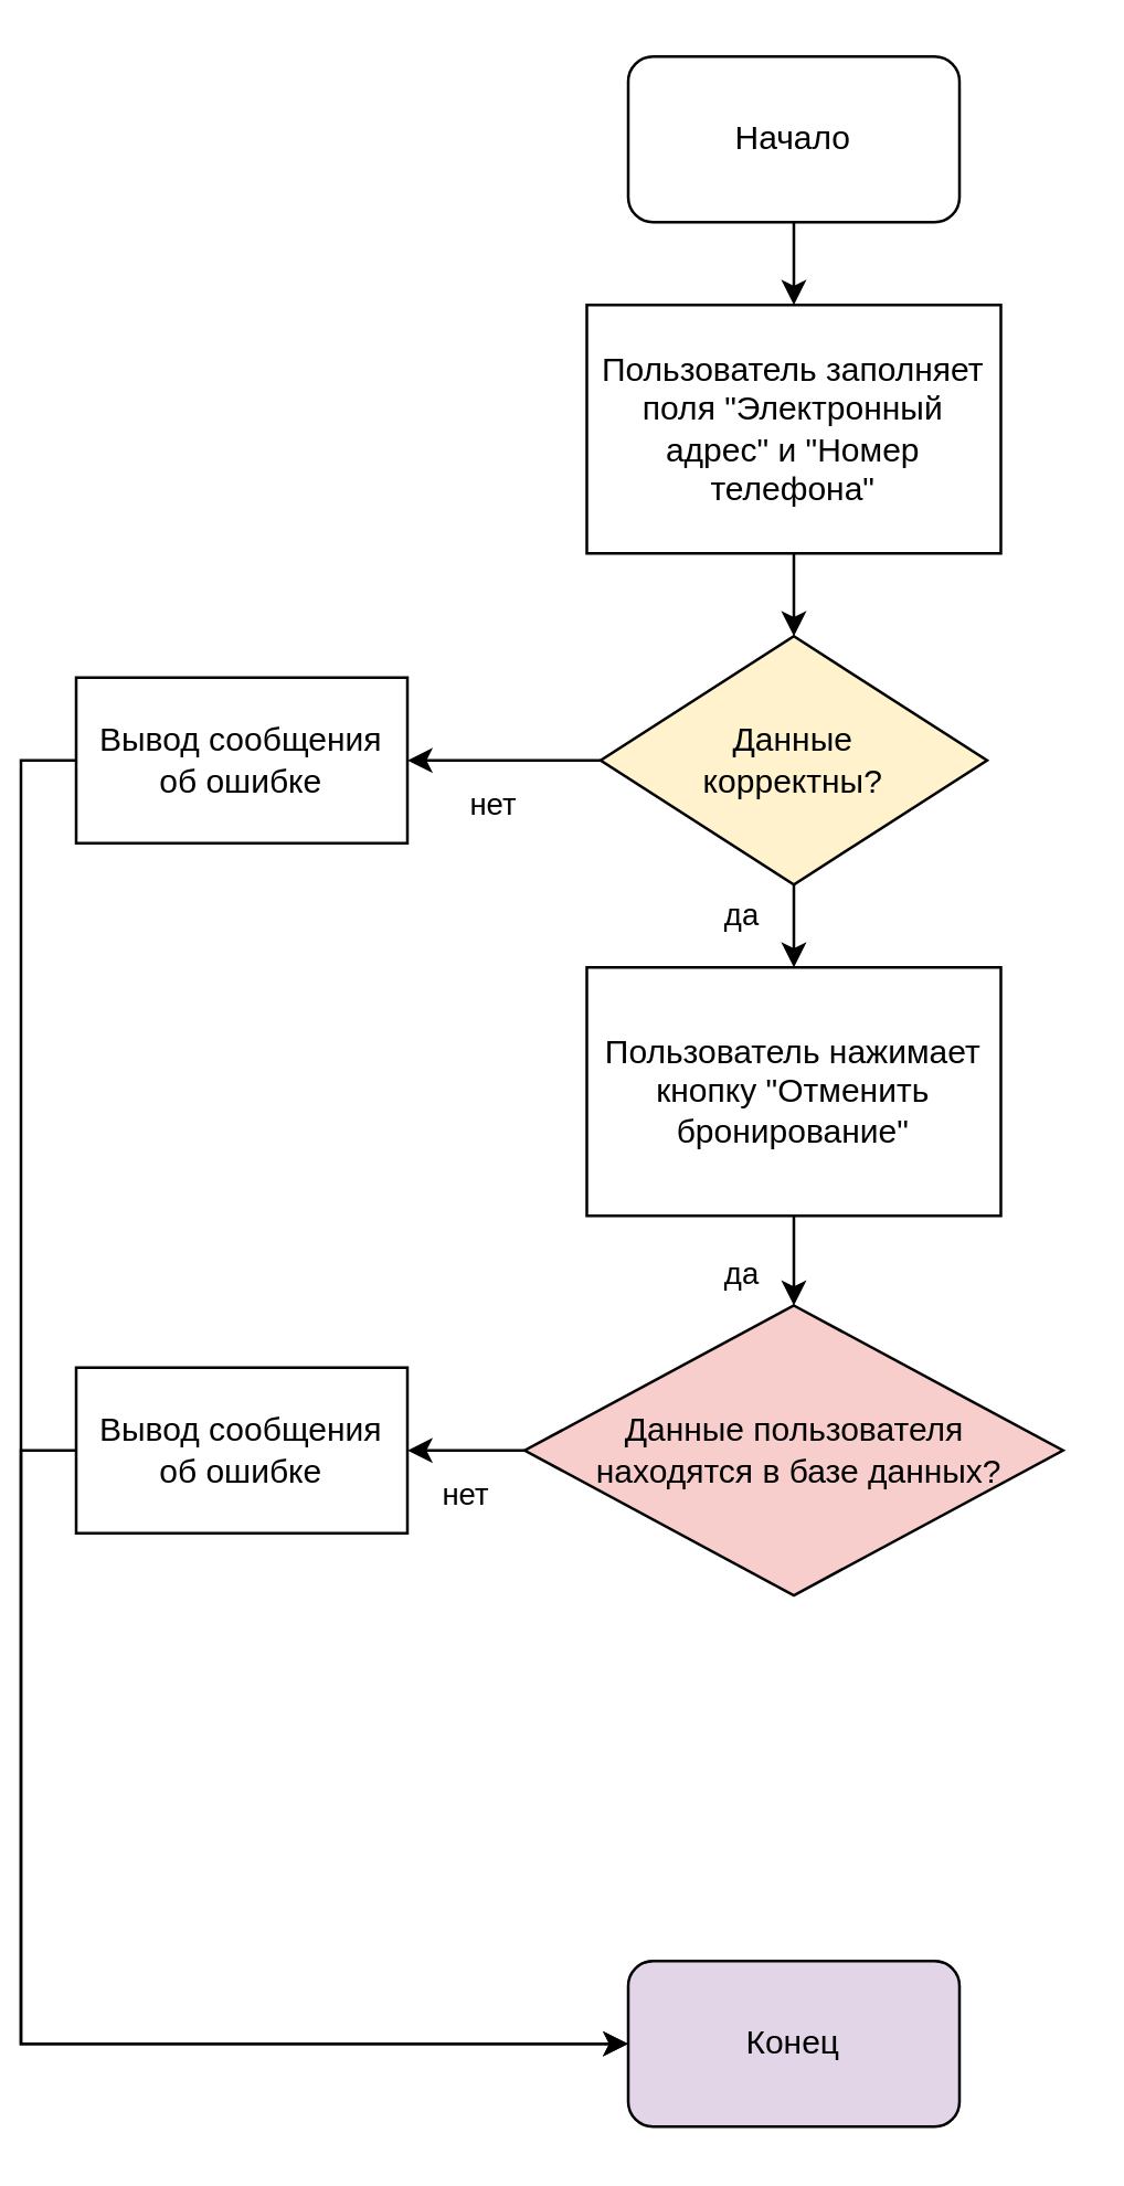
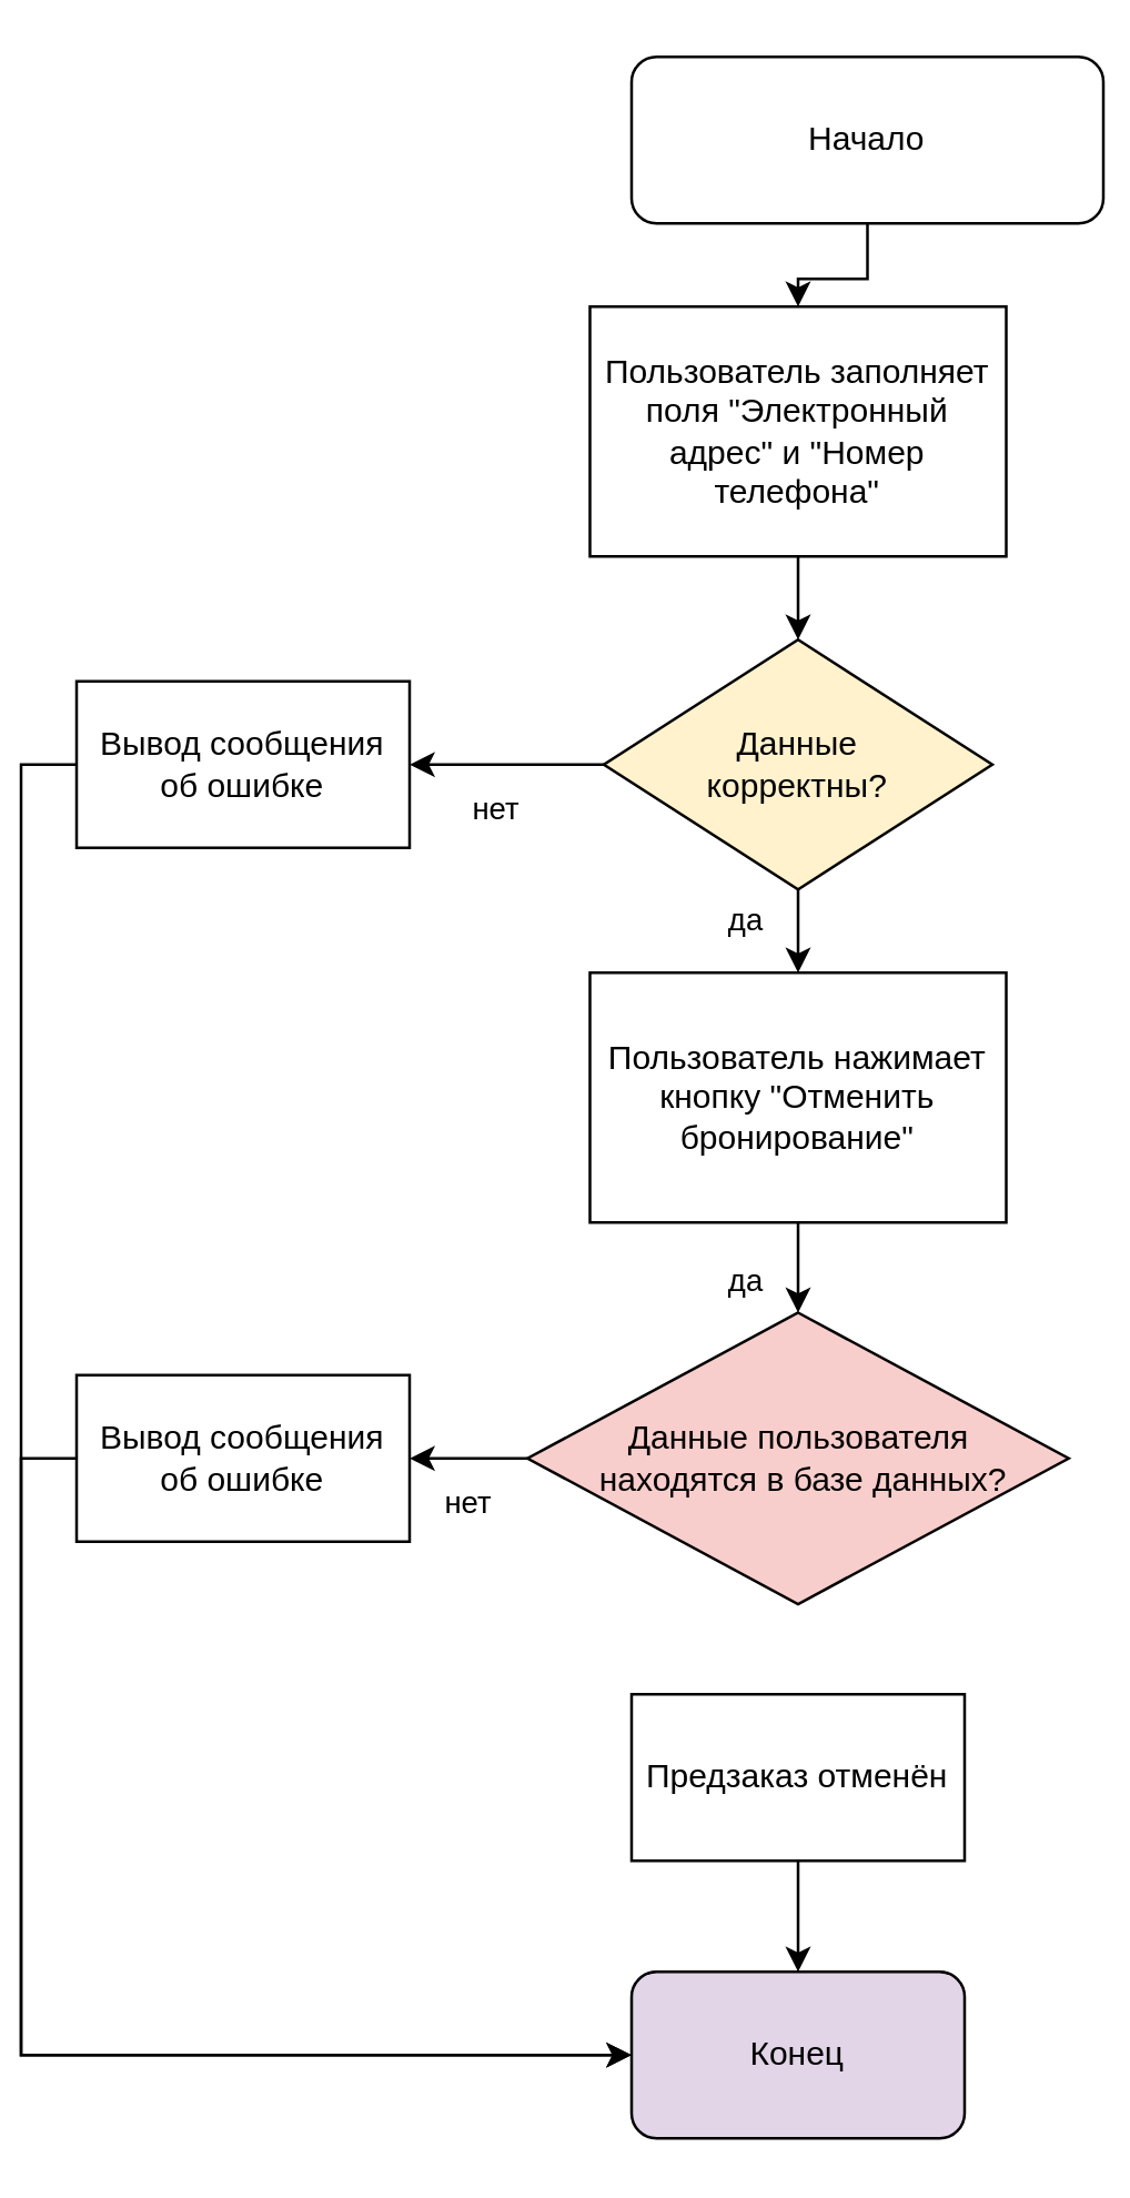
  <mxCell id="0" />
  <mxCell id="1" parent="0" />
  <mxCell id="2" value="" style="edgeStyle=orthogonalEdgeStyle;rounded=0;orthogonalLoop=1;jettySize=auto;html=1;" edge="1" parent="1" source="3" target="5"><mxGeometry relative="1" as="geometry" /></mxCell>
- <mxCell id="3" value="Начало" style="rounded=1;whiteSpace=wrap;html=1;" vertex="1" parent="1"><mxGeometry x="220" y="20" width="120" height="60" as="geometry" /></mxCell>
+ <mxCell id="3" value="Начало" style="rounded=1;whiteSpace=wrap;html=1;" vertex="1" parent="1"><mxGeometry x="220" y="20" width="170" height="60" as="geometry" /></mxCell>
  <mxCell id="4" value="" style="edgeStyle=orthogonalEdgeStyle;rounded=0;orthogonalLoop=1;jettySize=auto;html=1;" edge="1" parent="1" source="5" target="10"><mxGeometry relative="1" as="geometry" /></mxCell>
  <mxCell id="5" value="Пользователь заполняет поля &quot;Электронный адрес&quot; и &quot;Номер телефона&quot;" style="rounded=0;whiteSpace=wrap;html=1;" vertex="1" parent="1"><mxGeometry x="205" y="110" width="150" height="90" as="geometry" /></mxCell>
  <mxCell id="6" value="" style="edgeStyle=orthogonalEdgeStyle;rounded=0;orthogonalLoop=1;jettySize=auto;html=1;" edge="1" parent="1" source="10" target="18"><mxGeometry relative="1" as="geometry" /></mxCell>
  <mxCell id="7" value="да&lt;br&gt;" style="edgeLabel;html=1;align=center;verticalAlign=middle;resizable=0;points=[];" vertex="1" connectable="0" parent="6"><mxGeometry x="0.744" y="2" relative="1" as="geometry"><mxPoint x="-22" y="-14" as="offset" /></mxGeometry></mxCell>
  <mxCell id="8" value="" style="edgeStyle=orthogonalEdgeStyle;rounded=0;orthogonalLoop=1;jettySize=auto;html=1;" edge="1" parent="1" source="10" target="15"><mxGeometry relative="1" as="geometry" /></mxCell>
  <mxCell id="9" value="нет" style="edgeLabel;html=1;align=center;verticalAlign=middle;resizable=0;points=[];" vertex="1" connectable="0" parent="8"><mxGeometry x="0.818" relative="1" as="geometry"><mxPoint x="24" y="15" as="offset" /></mxGeometry></mxCell>
  <mxCell id="10" value="Данные&lt;br&gt;корректны?" style="rhombus;whiteSpace=wrap;html=1;fillColor=#fff2cc;" vertex="1" parent="1"><mxGeometry x="210" y="230" width="140" height="90" as="geometry" /></mxCell>
  <mxCell id="11" value="" style="edgeStyle=orthogonalEdgeStyle;rounded=0;orthogonalLoop=1;jettySize=auto;html=1;" edge="1" parent="1" source="13" target="22"><mxGeometry relative="1" as="geometry" /></mxCell>
  <mxCell id="12" value="нет" style="edgeLabel;html=1;align=center;verticalAlign=middle;resizable=0;points=[];" vertex="1" connectable="0" parent="11"><mxGeometry x="0.712" y="-1" relative="1" as="geometry"><mxPoint x="14" y="16" as="offset" /></mxGeometry></mxCell>
  <mxCell id="13" value="Данные пользователя&lt;br&gt;&amp;nbsp;находятся в базе данных?" style="rhombus;whiteSpace=wrap;html=1;fillColor=#f8cecc;" vertex="1" parent="1"><mxGeometry x="182.5" y="472.5" width="195" height="105" as="geometry" /></mxCell>
  <mxCell id="14" style="edgeStyle=orthogonalEdgeStyle;rounded=0;orthogonalLoop=1;jettySize=auto;html=1;exitX=0;exitY=0.5;exitDx=0;exitDy=0;entryX=0;entryY=0.5;entryDx=0;entryDy=0;" edge="1" parent="1" source="15" target="23"><mxGeometry relative="1" as="geometry" /></mxCell>
  <mxCell id="15" value="Вывод сообщения об ошибке" style="rounded=0;whiteSpace=wrap;html=1;" vertex="1" parent="1"><mxGeometry x="20" y="245" width="120" height="60" as="geometry" /></mxCell>
  <mxCell id="16" value="" style="edgeStyle=orthogonalEdgeStyle;rounded=0;orthogonalLoop=1;jettySize=auto;html=1;" edge="1" parent="1" source="18" target="13"><mxGeometry relative="1" as="geometry" /></mxCell>
  <mxCell id="17" value="да" style="edgeLabel;html=1;align=center;verticalAlign=middle;resizable=0;points=[];" vertex="1" connectable="0" parent="16"><mxGeometry x="0.749" y="1" relative="1" as="geometry"><mxPoint x="-21" y="-7" as="offset" /></mxGeometry></mxCell>
  <mxCell id="18" value="Пользователь нажимает кнопку &quot;Отменить бронирование&quot;" style="rounded=0;whiteSpace=wrap;html=1;" vertex="1" parent="1"><mxGeometry x="205" y="350" width="150" height="90" as="geometry" /></mxCell>
+ <mxCell id="19" value="" style="edgeStyle=orthogonalEdgeStyle;rounded=0;orthogonalLoop=1;jettySize=auto;html=1;" edge="1" parent="1" source="20" target="23"><mxGeometry relative="1" as="geometry" /></mxCell>
+ <mxCell id="20" value="Предзаказ отменён" style="rounded=0;whiteSpace=wrap;html=1;" vertex="1" parent="1"><mxGeometry x="220" y="610" width="120" height="60" as="geometry" /></mxCell>
  <mxCell id="21" style="edgeStyle=orthogonalEdgeStyle;rounded=0;orthogonalLoop=1;jettySize=auto;html=1;exitX=0;exitY=0.5;exitDx=0;exitDy=0;entryX=0;entryY=0.5;entryDx=0;entryDy=0;" edge="1" parent="1" source="22" target="23"><mxGeometry relative="1" as="geometry" /></mxCell>
  <mxCell id="22" value="Вывод сообщения об ошибке" style="rounded=0;whiteSpace=wrap;html=1;" vertex="1" parent="1"><mxGeometry x="20" y="495" width="120" height="60" as="geometry" /></mxCell>
  <mxCell id="23" value="Конец" style="rounded=1;whiteSpace=wrap;html=1;fillColor=#e1d5e7;" vertex="1" parent="1"><mxGeometry x="220" y="710" width="120" height="60" as="geometry" /></mxCell>
